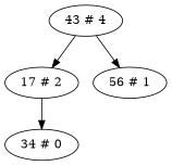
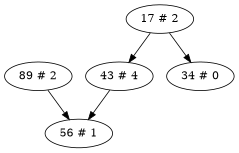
  digraph {
    n1 [label="43 # 4"]
    n2 [label="17 # 2"]
    n3 [label="56 # 1"]
    n4 [label="34 # 0"]
-   n1 -> n2
+   n5 [label="89 # 2"]
+   n2 -> n1
    n1 -> n3
    n2 -> n4
+   n5 -> n3
  }
